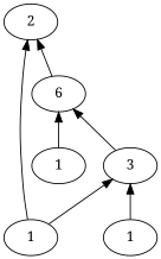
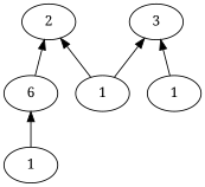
  digraph {
    fontname="Noto Serif"
    rankdir=TB
    node [fontname="Noto Serif"]
    edge [dir=back fontname="Noto Serif"]
    n1 [label=1]
    n2 [label=1]
    n3 [label=1]
    n4 [label=2]
    n5 [label=6]
    n6 [label=3]
    n4 -> n1
    n4 -> n5
    n5 -> n2
-   n5 -> n6
    n6 -> n1
    n6 -> n3
  }
